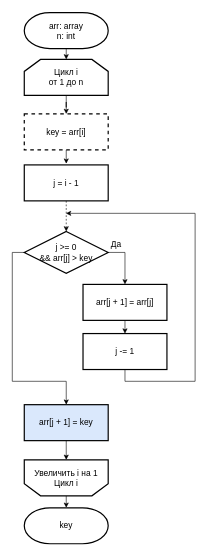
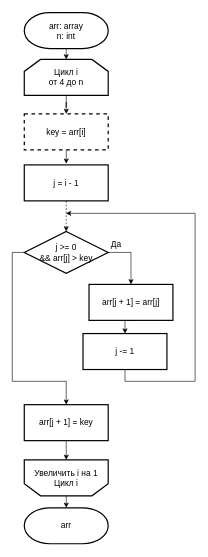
  <mxCell id="0" />
  <mxCell id="1" parent="0" />
  <mxCell id="2" style="edgeStyle=orthogonalEdgeStyle;rounded=0;orthogonalLoop=1;jettySize=auto;html=1;exitX=0.5;exitY=1;exitDx=0;exitDy=0;exitPerimeter=0;entryX=0.5;entryY=0;entryDx=0;entryDy=0;entryPerimeter=0;" edge="1" parent="1" source="3" target="5"><mxGeometry relative="1" as="geometry" /></mxCell>
  <mxCell id="3" value="&lt;font style=&quot;font-size: 14px&quot;&gt;arr: array&lt;br&gt;n: int&lt;/font&gt;" style="strokeWidth=2;html=1;shape=mxgraph.flowchart.terminator;whiteSpace=wrap;" vertex="1" parent="1"><mxGeometry x="40" y="20" width="140" height="60" as="geometry" /></mxCell>
  <mxCell id="4" value="" style="edgeStyle=orthogonalEdgeStyle;rounded=0;orthogonalLoop=1;jettySize=auto;html=1;" edge="1" parent="1" source="5" target="16"><mxGeometry relative="1" as="geometry" /></mxCell>
- <mxCell id="5" value="&lt;font style=&quot;font-size: 14px&quot;&gt;Цикл i&lt;br&gt;от 1 до n&lt;/font&gt;" style="strokeWidth=2;html=1;shape=stencil(rZVNb4MwDIZ/Ta5VIFpXjlPWnapeetg5pe6ICgkKWbv9+6W4aHwMxrxKHPBreB9sbIUJWWWqBBZzowpg4pnF8cbaMggbXWgfwnCbYWLJMbxgmKwwVFUJqUftrJxW+xwwU3lnT3DRB39z0CYDh65izfhTeOZ6CZlaY4KJtqbqZFr5YKa0Ce/yDzTjiwfEfN5ijMpAKMCD66jf5W1RYPELmRTNI+0IpG5FDfc30uvfSRGNtKZ0r8+KZsK2hLr4gsc9XLKayduReAm1OlIvm60jVDfCEzIoYwso5F6lpzdn383hx68s1XW5B4kmXdgztIau16upBjQOuTYth8d/O/QaeAeLJcGC39mBUgblb6S5rWBiaIM+mIhaHRkjIY/WwcR8HXWe4zkyNroDg1rFc60WvgA=);whiteSpace=wrap;" vertex="1" parent="1"><mxGeometry x="40" y="98" width="140" height="60" as="geometry" /></mxCell>
+ <mxCell id="5" value="&lt;font style=&quot;font-size: 14px&quot;&gt;Цикл i&lt;br&gt;от 4 до n&lt;/font&gt;" style="strokeWidth=2;html=1;shape=stencil(rZVNb4MwDIZ/Ta5VIFpXjlPWnapeetg5pe6ICgkKWbv9+6W4aHwMxrxKHPBreB9sbIUJWWWqBBZzowpg4pnF8cbaMggbXWgfwnCbYWLJMbxgmKwwVFUJqUftrJxW+xwwU3lnT3DRB39z0CYDh65izfhTeOZ6CZlaY4KJtqbqZFr5YKa0Ce/yDzTjiwfEfN5ijMpAKMCD66jf5W1RYPELmRTNI+0IpG5FDfc30uvfSRGNtKZ0r8+KZsK2hLr4gsc9XLKayduReAm1OlIvm60jVDfCEzIoYwso5F6lpzdn383hx68s1XW5B4kmXdgztIau16upBjQOuTYth8d/O/QaeAeLJcGC39mBUgblb6S5rWBiaIM+mIhaHRkjIY/WwcR8HXWe4zkyNroDg1rFc60WvgA=);whiteSpace=wrap;" vertex="1" parent="1"><mxGeometry x="40" y="98" width="140" height="60" as="geometry" /></mxCell>
  <mxCell id="6" style="edgeStyle=orthogonalEdgeStyle;rounded=0;orthogonalLoop=1;jettySize=auto;html=1;exitX=0.5;exitY=0;exitDx=0;exitDy=0;exitPerimeter=0;entryX=0.5;entryY=0;entryDx=0;entryDy=0;entryPerimeter=0;" edge="1" parent="1" source="7" target="10"><mxGeometry relative="1" as="geometry" /></mxCell>
  <mxCell id="7" value="&lt;font style=&quot;font-size: 14px&quot;&gt;&lt;span style=&quot;background-color: rgb(255 , 255 , 255)&quot;&gt;Увеличить i на 1&lt;/span&gt;&lt;br&gt;&lt;span style=&quot;background-color: rgb(255 , 255 , 255)&quot;&gt;Цикл i&lt;/span&gt;&lt;/font&gt;" style="strokeWidth=2;html=1;shape=stencil(rZVNb4MwDIZ/Ta5VIFpXjlPWnapeetg5pe6ICgkKWbv9+6W4aHwMxrxKHPBreB9sbIUJWWWqBBZzowpg4pnF8cbaMggbXWgfwnCbYWLJMbxgmKwwVFUJqUftrJxW+xwwU3lnT3DRB39z0CYDh65izfhTeOZ6CZlaY4KJtqbqZFr5YKa0Ce/yDzTjiwfEfN5ijMpAKMCD66jf5W1RYPELmRTNI+0IpG5FDfc30uvfSRGNtKZ0r8+KZsK2hLr4gsc9XLKayduReAm1OlIvm60jVDfCEzIoYwso5F6lpzdn383hx68s1XW5B4kmXdgztIau16upBjQOuTYth8d/O/QaeAeLJcGC39mBUgblb6S5rWBiaIM+mIhaHRkjIY/WwcR8HXWe4zkyNroDg1rFc60WvgA=);whiteSpace=wrap;flipV=1;" vertex="1" parent="1"><mxGeometry x="40" y="766" width="140" height="60" as="geometry" /></mxCell>
  <mxCell id="8" style="edgeStyle=orthogonalEdgeStyle;rounded=0;orthogonalLoop=1;jettySize=auto;html=1;exitX=0.5;exitY=1;exitDx=0;exitDy=0;entryX=0.5;entryY=0;entryDx=0;entryDy=0;" edge="1" parent="1" source="9" target="20"><mxGeometry relative="1" as="geometry" /></mxCell>
- <mxCell id="9" value="&lt;font style=&quot;font-size: 14px&quot;&gt;arr[j + 1] = arr[j]&lt;/font&gt;" style="whiteSpace=wrap;html=1;strokeWidth=2;" vertex="1" parent="1"><mxGeometry x="138" y="473.35" width="140" height="60" as="geometry" /></mxCell>
- <mxCell id="10" value="&lt;font style=&quot;font-size: 14px&quot;&gt;key&lt;/font&gt;" style="strokeWidth=2;html=1;shape=mxgraph.flowchart.terminator;whiteSpace=wrap;" vertex="1" parent="1"><mxGeometry x="40" y="846" width="140" height="60" as="geometry" /></mxCell>
+ <mxCell id="9" value="&lt;font style=&quot;font-size: 14px&quot;&gt;arr[j + 1] = arr[j]&lt;/font&gt;" style="whiteSpace=wrap;html=1;strokeWidth=2;" vertex="1" parent="1"><mxGeometry x="148" y="473.35" width="140" height="60" as="geometry" /></mxCell>
+ <mxCell id="10" value="&lt;font style=&quot;font-size: 14px&quot;&gt;arr&lt;/font&gt;" style="strokeWidth=2;html=1;shape=mxgraph.flowchart.terminator;whiteSpace=wrap;" vertex="1" parent="1"><mxGeometry x="40" y="846" width="140" height="60" as="geometry" /></mxCell>
  <mxCell id="11" style="edgeStyle=orthogonalEdgeStyle;rounded=0;orthogonalLoop=1;jettySize=auto;html=1;exitX=1;exitY=0.5;exitDx=0;exitDy=0;" edge="1" parent="1" source="13" target="9"><mxGeometry relative="1" as="geometry" /></mxCell>
  <mxCell id="12" style="edgeStyle=orthogonalEdgeStyle;rounded=0;orthogonalLoop=1;jettySize=auto;html=1;exitX=0;exitY=0.5;exitDx=0;exitDy=0;" edge="1" parent="1" source="13" target="22"><mxGeometry relative="1" as="geometry"><Array as="points"><mxPoint x="20" y="420" /><mxPoint x="20" y="635" /><mxPoint x="110" y="635" /></Array></mxGeometry></mxCell>
  <mxCell id="13" value="&lt;span style=&quot;font-size: 14px&quot;&gt;j &amp;gt;= 0 &lt;br&gt;&amp;amp;&amp;amp; arr[j] &amp;gt; key&lt;/span&gt;" style="rhombus;whiteSpace=wrap;html=1;strokeWidth=2;" vertex="1" parent="1"><mxGeometry x="40" y="385" width="140" height="70" as="geometry" /></mxCell>
  <mxCell id="14" value="&lt;font style=&quot;font-size: 14px&quot;&gt;Да&lt;/font&gt;" style="text;html=1;align=center;verticalAlign=middle;resizable=0;points=[];autosize=1;" vertex="1" parent="1"><mxGeometry x="179" y="397.35" width="27" height="19" as="geometry" /></mxCell>
  <mxCell id="15" style="edgeStyle=orthogonalEdgeStyle;rounded=0;orthogonalLoop=1;jettySize=auto;html=1;exitX=0.5;exitY=1;exitDx=0;exitDy=0;entryX=0.5;entryY=0;entryDx=0;entryDy=0;entryPerimeter=0;" edge="1" parent="1" source="16"><mxGeometry relative="1" as="geometry"><mxPoint x="110" y="272" as="targetPoint" /></mxGeometry></mxCell>
  <mxCell id="16" value="&lt;font style=&quot;font-size: 14px&quot;&gt;key = arr[i]&lt;/font&gt;" style="whiteSpace=wrap;html=1;strokeWidth=2;dashed=1;" vertex="1" parent="1"><mxGeometry x="40" y="189" width="140" height="60" as="geometry" /></mxCell>
  <mxCell id="17" style="edgeStyle=orthogonalEdgeStyle;rounded=0;orthogonalLoop=1;jettySize=auto;html=1;exitX=0.5;exitY=1;exitDx=0;exitDy=0;entryX=0.5;entryY=0;entryDx=0;entryDy=0;dashed=1;" edge="1" parent="1" source="18" target="13"><mxGeometry relative="1" as="geometry" /></mxCell>
  <mxCell id="18" value="&lt;span style=&quot;font-size: 14px&quot;&gt;j = i - 1&lt;/span&gt;" style="whiteSpace=wrap;html=1;strokeWidth=2;" vertex="1" parent="1"><mxGeometry x="40" y="274" width="140" height="60" as="geometry" /></mxCell>
  <mxCell id="19" style="edgeStyle=orthogonalEdgeStyle;rounded=0;orthogonalLoop=1;jettySize=auto;html=1;exitX=0.5;exitY=1;exitDx=0;exitDy=0;" edge="1" parent="1" source="20"><mxGeometry relative="1" as="geometry"><mxPoint x="109.563" y="354.792" as="targetPoint" /><Array as="points"><mxPoint x="208" y="635" /><mxPoint x="325" y="635" /><mxPoint x="325" y="355" /></Array></mxGeometry></mxCell>
  <mxCell id="20" value="&lt;font style=&quot;font-size: 14px&quot;&gt;j -= 1&lt;/font&gt;" style="whiteSpace=wrap;html=1;strokeWidth=2;" vertex="1" parent="1"><mxGeometry x="138" y="555.35" width="140" height="60" as="geometry" /></mxCell>
  <mxCell id="21" style="edgeStyle=orthogonalEdgeStyle;rounded=0;orthogonalLoop=1;jettySize=auto;html=1;exitX=0.5;exitY=1;exitDx=0;exitDy=0;entryX=0.5;entryY=1;entryDx=0;entryDy=0;entryPerimeter=0;" edge="1" parent="1" source="22" target="7"><mxGeometry relative="1" as="geometry" /></mxCell>
- <mxCell id="22" value="&lt;font style=&quot;font-size: 14px&quot;&gt;arr[j + 1] = key&lt;/font&gt;" style="whiteSpace=wrap;html=1;strokeWidth=2;fillColor=#dae8fc;" vertex="1" parent="1"><mxGeometry x="40" y="674" width="140" height="60" as="geometry" /></mxCell>
+ <mxCell id="22" value="&lt;font style=&quot;font-size: 14px&quot;&gt;arr[j + 1] = key&lt;/font&gt;" style="whiteSpace=wrap;html=1;strokeWidth=2;" vertex="1" parent="1"><mxGeometry x="40" y="674" width="140" height="60" as="geometry" /></mxCell>
